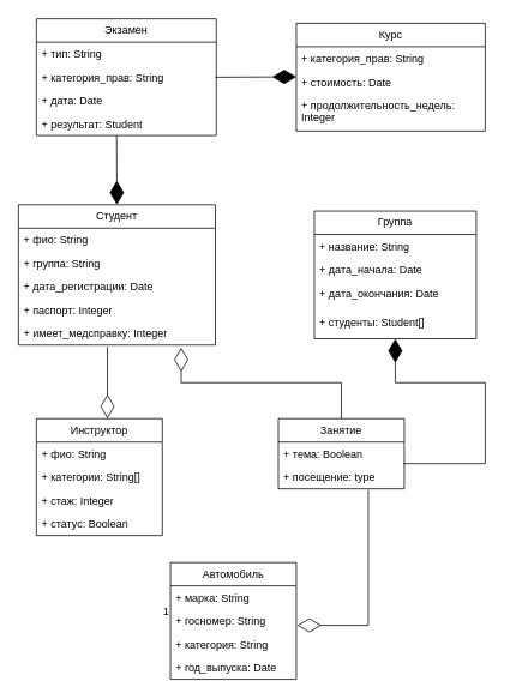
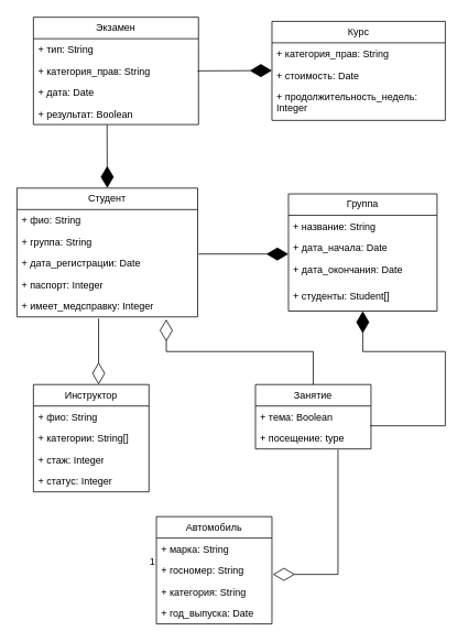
  <mxCell id="0" />
  <mxCell id="1" parent="0" />
  <mxCell id="2" value="Студент" style="swimlane;fontStyle=0;childLayout=stackLayout;horizontal=1;startSize=26;fillColor=none;horizontalStack=0;resizeParent=1;resizeParentMax=0;resizeLast=0;collapsible=1;marginBottom=0;whiteSpace=wrap;html=1;" vertex="1" parent="1"><mxGeometry x="20" y="227" width="219" height="156" as="geometry" /></mxCell>
  <mxCell id="3" value="+ фио: String" style="text;strokeColor=none;fillColor=none;align=left;verticalAlign=top;spacingLeft=4;spacingRight=4;overflow=hidden;rotatable=0;points=[[0,0.5],[1,0.5]];portConstraint=eastwest;whiteSpace=wrap;html=1;" vertex="1" parent="2"><mxGeometry y="26" width="219" height="26" as="geometry" /></mxCell>
  <mxCell id="4" value="+ группа: String" style="text;strokeColor=none;fillColor=none;align=left;verticalAlign=top;spacingLeft=4;spacingRight=4;overflow=hidden;rotatable=0;points=[[0,0.5],[1,0.5]];portConstraint=eastwest;whiteSpace=wrap;html=1;" vertex="1" parent="2"><mxGeometry y="52" width="219" height="26" as="geometry" /></mxCell>
  <mxCell id="5" value="+ дата_регистрации: Date" style="text;strokeColor=none;fillColor=none;align=left;verticalAlign=top;spacingLeft=4;spacingRight=4;overflow=hidden;rotatable=0;points=[[0,0.5],[1,0.5]];portConstraint=eastwest;whiteSpace=wrap;html=1;" vertex="1" parent="2"><mxGeometry y="78" width="219" height="26" as="geometry" /></mxCell>
  <mxCell id="6" value="+ паспорт: Integer" style="text;strokeColor=none;fillColor=none;align=left;verticalAlign=top;spacingLeft=4;spacingRight=4;overflow=hidden;rotatable=0;points=[[0,0.5],[1,0.5]];portConstraint=eastwest;whiteSpace=wrap;html=1;" vertex="1" parent="2"><mxGeometry y="104" width="219" height="26" as="geometry" /></mxCell>
  <mxCell id="7" value="+ имеет_медсправку: Integer" style="text;strokeColor=none;fillColor=none;align=left;verticalAlign=top;spacingLeft=4;spacingRight=4;overflow=hidden;rotatable=0;points=[[0,0.5],[1,0.5]];portConstraint=eastwest;whiteSpace=wrap;html=1;" vertex="1" parent="2"><mxGeometry y="130" width="219" height="26" as="geometry" /></mxCell>
  <mxCell id="8" value="Инструктор" style="swimlane;fontStyle=0;childLayout=stackLayout;horizontal=1;startSize=26;fillColor=none;horizontalStack=0;resizeParent=1;resizeParentMax=0;resizeLast=0;collapsible=1;marginBottom=0;whiteSpace=wrap;html=1;" vertex="1" parent="1"><mxGeometry x="40" y="465" width="140" height="130" as="geometry" /></mxCell>
  <mxCell id="9" value="+ фио: String" style="text;strokeColor=none;fillColor=none;align=left;verticalAlign=top;spacingLeft=4;spacingRight=4;overflow=hidden;rotatable=0;points=[[0,0.5],[1,0.5]];portConstraint=eastwest;whiteSpace=wrap;html=1;" vertex="1" parent="8"><mxGeometry y="26" width="140" height="26" as="geometry" /></mxCell>
  <mxCell id="10" value="+ категории: String[]" style="text;strokeColor=none;fillColor=none;align=left;verticalAlign=top;spacingLeft=4;spacingRight=4;overflow=hidden;rotatable=0;points=[[0,0.5],[1,0.5]];portConstraint=eastwest;whiteSpace=wrap;html=1;" vertex="1" parent="8"><mxGeometry y="52" width="140" height="26" as="geometry" /></mxCell>
  <mxCell id="11" value="+ стаж: Integer" style="text;strokeColor=none;fillColor=none;align=left;verticalAlign=top;spacingLeft=4;spacingRight=4;overflow=hidden;rotatable=0;points=[[0,0.5],[1,0.5]];portConstraint=eastwest;whiteSpace=wrap;html=1;" vertex="1" parent="8"><mxGeometry y="78" width="140" height="26" as="geometry" /></mxCell>
- <mxCell id="12" value="+ статус: Boolean" style="text;strokeColor=none;fillColor=none;align=left;verticalAlign=top;spacingLeft=4;spacingRight=4;overflow=hidden;rotatable=0;points=[[0,0.5],[1,0.5]];portConstraint=eastwest;whiteSpace=wrap;html=1;" vertex="1" parent="8"><mxGeometry y="104" width="140" height="26" as="geometry" /></mxCell>
+ <mxCell id="12" value="+ статус: Integer" style="text;strokeColor=none;fillColor=none;align=left;verticalAlign=top;spacingLeft=4;spacingRight=4;overflow=hidden;rotatable=0;points=[[0,0.5],[1,0.5]];portConstraint=eastwest;whiteSpace=wrap;html=1;" vertex="1" parent="8"><mxGeometry y="104" width="140" height="26" as="geometry" /></mxCell>
  <mxCell id="13" value="Автомобиль" style="swimlane;fontStyle=0;childLayout=stackLayout;horizontal=1;startSize=26;fillColor=none;horizontalStack=0;resizeParent=1;resizeParentMax=0;resizeLast=0;collapsible=1;marginBottom=0;whiteSpace=wrap;html=1;" vertex="1" parent="1"><mxGeometry x="189" y="625" width="140" height="130" as="geometry" /></mxCell>
  <mxCell id="14" value="+ марка: String" style="text;strokeColor=none;fillColor=none;align=left;verticalAlign=top;spacingLeft=4;spacingRight=4;overflow=hidden;rotatable=0;points=[[0,0.5],[1,0.5]];portConstraint=eastwest;whiteSpace=wrap;html=1;" vertex="1" parent="13"><mxGeometry y="26" width="140" height="26" as="geometry" /></mxCell>
  <mxCell id="15" value="+ госномер: String" style="text;strokeColor=none;fillColor=none;align=left;verticalAlign=top;spacingLeft=4;spacingRight=4;overflow=hidden;rotatable=0;points=[[0,0.5],[1,0.5]];portConstraint=eastwest;whiteSpace=wrap;html=1;" vertex="1" parent="13"><mxGeometry y="52" width="140" height="26" as="geometry" /></mxCell>
  <mxCell id="16" value="+ категория: String&lt;span style=&quot;caret-color: rgba(0, 0, 0, 0); color: rgba(0, 0, 0, 0); font-family: monospace; font-size: 0px; white-space: nowrap;&quot;&gt;%3CmxGraphModel%3E%3Croot%3E%3CmxCell%20id%3D%220%22%2F%3E%3CmxCell%20id%3D%221%22%20parent%3D%220%22%2F%3E%3CmxCell%20id%3D%222%22%20value%3D%22%2B%20%D1%81%D1%82%D0%B0%D0%B6%3A%20Integer%22%20style%3D%22text%3BstrokeColor%3Dnone%3BfillColor%3Dnone%3Balign%3Dleft%3BverticalAlign%3Dtop%3BspacingLeft%3D4%3BspacingRight%3D4%3Boverflow%3Dhidden%3Brotatable%3D0%3Bpoints%3D%5B%5B0%2C0.5%5D%2C%5B1%2C0.5%5D%5D%3BportConstraint%3Deastwest%3BwhiteSpace%3Dwrap%3Bhtml%3D1%3B%22%20vertex%3D%221%22%20parent%3D%221%22%3E%3CmxGeometry%20x%3D%22440%22%20y%3D%22164%22%20width%3D%22140%22%20height%3D%2226%22%20as%3D%22geometry%22%2F%3E%3C%2FmxCell%3E%3C%2Froot%3E%3C%2FmxGraphModel%3E&lt;/span&gt;" style="text;strokeColor=none;fillColor=none;align=left;verticalAlign=top;spacingLeft=4;spacingRight=4;overflow=hidden;rotatable=0;points=[[0,0.5],[1,0.5]];portConstraint=eastwest;whiteSpace=wrap;html=1;" vertex="1" parent="13"><mxGeometry y="78" width="140" height="26" as="geometry" /></mxCell>
  <mxCell id="17" value="+ год_выпуска: Date&lt;span style=&quot;caret-color: rgba(0, 0, 0, 0); color: rgba(0, 0, 0, 0); font-family: monospace; font-size: 0px; white-space: nowrap;&quot;&gt;%3CmxGraphModel%3E%3Croot%3E%3CmxCell%20id%3D%220%22%2F%3E%3CmxCell%20id%3D%221%22%20parent%3D%220%22%2F%3E%3CmxCell%20id%3D%222%22%20value%3D%22%2B%20%D1%81%D1%82%D0%B0%D0%B6%3A%20Integer%22%20style%3D%22text%3BstrokeColor%3Dnone%3BfillColor%3Dnone%3Balign%3Dleft%3BverticalAlign%3Dtop%3BspacingLeft%3D4%3BspacingRight%3D4%3Boverflow%3Dhidden%3Brotatable%3D0%3Bpoints%3D%5B%5B0%2C0.5%5D%2C%5B1%2C0.5%5D%5D%3BportConstraint%3Deastwest%3BwhiteSpace%3Dwrap%3Bhtml%3D1%3B%22%20vertex%3D%221%22%20parent%3D%221%22%3E%3CmxGeometry%20x%3D%22440%22%20y%3D%22164%22%20width%3D%22140%22%20height%3D%2226%22%20as%3D%22geometry%22%2F%3E%3C%2FmxCell%3E%3C%2Froot%3E%3C%2FmxGraphModel%3E&lt;/span&gt;" style="text;strokeColor=none;fillColor=none;align=left;verticalAlign=top;spacingLeft=4;spacingRight=4;overflow=hidden;rotatable=0;points=[[0,0.5],[1,0.5]];portConstraint=eastwest;whiteSpace=wrap;html=1;" vertex="1" parent="13"><mxGeometry y="104" width="140" height="26" as="geometry" /></mxCell>
  <mxCell id="18" value="Курс" style="swimlane;fontStyle=0;childLayout=stackLayout;horizontal=1;startSize=26;fillColor=none;horizontalStack=0;resizeParent=1;resizeParentMax=0;resizeLast=0;collapsible=1;marginBottom=0;whiteSpace=wrap;html=1;" vertex="1" parent="1"><mxGeometry x="329" y="25" width="210" height="120" as="geometry" /></mxCell>
  <mxCell id="19" value="+ категория_прав: String" style="text;strokeColor=none;fillColor=none;align=left;verticalAlign=top;spacingLeft=4;spacingRight=4;overflow=hidden;rotatable=0;points=[[0,0.5],[1,0.5]];portConstraint=eastwest;whiteSpace=wrap;html=1;" vertex="1" parent="18"><mxGeometry y="26" width="210" height="26" as="geometry" /></mxCell>
  <mxCell id="20" value="+ стоимость: Date" style="text;strokeColor=none;fillColor=none;align=left;verticalAlign=top;spacingLeft=4;spacingRight=4;overflow=hidden;rotatable=0;points=[[0,0.5],[1,0.5]];portConstraint=eastwest;whiteSpace=wrap;html=1;" vertex="1" parent="18"><mxGeometry y="52" width="210" height="26" as="geometry" /></mxCell>
  <mxCell id="21" value="+ продолжительность_недель: Integer" style="text;strokeColor=none;fillColor=none;align=left;verticalAlign=top;spacingLeft=4;spacingRight=4;overflow=hidden;rotatable=0;points=[[0,0.5],[1,0.5]];portConstraint=eastwest;whiteSpace=wrap;html=1;" vertex="1" parent="18"><mxGeometry y="78" width="210" height="42" as="geometry" /></mxCell>
  <mxCell id="22" value="Группа" style="swimlane;fontStyle=0;childLayout=stackLayout;horizontal=1;startSize=26;fillColor=none;horizontalStack=0;resizeParent=1;resizeParentMax=0;resizeLast=0;collapsible=1;marginBottom=0;whiteSpace=wrap;html=1;" vertex="1" parent="1"><mxGeometry x="349" y="234" width="180" height="142" as="geometry" /></mxCell>
  <mxCell id="23" value="+ название: String" style="text;strokeColor=none;fillColor=none;align=left;verticalAlign=top;spacingLeft=4;spacingRight=4;overflow=hidden;rotatable=0;points=[[0,0.5],[1,0.5]];portConstraint=eastwest;whiteSpace=wrap;html=1;" vertex="1" parent="22"><mxGeometry y="26" width="180" height="26" as="geometry" /></mxCell>
  <mxCell id="24" value="+ дата_начала: Date" style="text;strokeColor=none;fillColor=none;align=left;verticalAlign=top;spacingLeft=4;spacingRight=4;overflow=hidden;rotatable=0;points=[[0,0.5],[1,0.5]];portConstraint=eastwest;whiteSpace=wrap;html=1;" vertex="1" parent="22"><mxGeometry y="52" width="180" height="26" as="geometry" /></mxCell>
  <mxCell id="25" value="+ дата_окончания: Date" style="text;strokeColor=none;fillColor=none;align=left;verticalAlign=top;spacingLeft=4;spacingRight=4;overflow=hidden;rotatable=0;points=[[0,0.5],[1,0.5]];portConstraint=eastwest;whiteSpace=wrap;html=1;" vertex="1" parent="22"><mxGeometry y="78" width="180" height="32" as="geometry" /></mxCell>
  <mxCell id="26" value="+ студенты: Student[]" style="text;strokeColor=none;fillColor=none;align=left;verticalAlign=top;spacingLeft=4;spacingRight=4;overflow=hidden;rotatable=0;points=[[0,0.5],[1,0.5]];portConstraint=eastwest;whiteSpace=wrap;html=1;" vertex="1" parent="22"><mxGeometry y="110" width="180" height="32" as="geometry" /></mxCell>
  <mxCell id="27" value="Занятие" style="swimlane;fontStyle=0;childLayout=stackLayout;horizontal=1;startSize=26;fillColor=none;horizontalStack=0;resizeParent=1;resizeParentMax=0;resizeLast=0;collapsible=1;marginBottom=0;whiteSpace=wrap;html=1;" vertex="1" parent="1"><mxGeometry x="309" y="465" width="140" height="78" as="geometry" /></mxCell>
  <mxCell id="28" value="+ тема: Boolean" style="text;strokeColor=none;fillColor=none;align=left;verticalAlign=top;spacingLeft=4;spacingRight=4;overflow=hidden;rotatable=0;points=[[0,0.5],[1,0.5]];portConstraint=eastwest;whiteSpace=wrap;html=1;" vertex="1" parent="27"><mxGeometry y="26" width="140" height="26" as="geometry" /></mxCell>
  <mxCell id="29" value="+ посещение: type" style="text;strokeColor=none;fillColor=none;align=left;verticalAlign=top;spacingLeft=4;spacingRight=4;overflow=hidden;rotatable=0;points=[[0,0.5],[1,0.5]];portConstraint=eastwest;whiteSpace=wrap;html=1;" vertex="1" parent="27"><mxGeometry y="52" width="140" height="26" as="geometry" /></mxCell>
  <mxCell id="30" value="Экзамен" style="swimlane;fontStyle=0;childLayout=stackLayout;horizontal=1;startSize=26;fillColor=none;horizontalStack=0;resizeParent=1;resizeParentMax=0;resizeLast=0;collapsible=1;marginBottom=0;whiteSpace=wrap;html=1;" vertex="1" parent="1"><mxGeometry x="40" y="20" width="200" height="130" as="geometry" /></mxCell>
  <mxCell id="31" value="+ тип: String" style="text;strokeColor=none;fillColor=none;align=left;verticalAlign=top;spacingLeft=4;spacingRight=4;overflow=hidden;rotatable=0;points=[[0,0.5],[1,0.5]];portConstraint=eastwest;whiteSpace=wrap;html=1;" vertex="1" parent="30"><mxGeometry y="26" width="200" height="26" as="geometry" /></mxCell>
  <mxCell id="32" value="+ категория_прав: String" style="text;strokeColor=none;fillColor=none;align=left;verticalAlign=top;spacingLeft=4;spacingRight=4;overflow=hidden;rotatable=0;points=[[0,0.5],[1,0.5]];portConstraint=eastwest;whiteSpace=wrap;html=1;" vertex="1" parent="30"><mxGeometry y="52" width="200" height="26" as="geometry" /></mxCell>
  <mxCell id="33" value="+ дата: Date" style="text;strokeColor=none;fillColor=none;align=left;verticalAlign=top;spacingLeft=4;spacingRight=4;overflow=hidden;rotatable=0;points=[[0,0.5],[1,0.5]];portConstraint=eastwest;whiteSpace=wrap;html=1;" vertex="1" parent="30"><mxGeometry y="78" width="200" height="26" as="geometry" /></mxCell>
- <mxCell id="34" value="+ результат: Student" style="text;strokeColor=none;fillColor=none;align=left;verticalAlign=top;spacingLeft=4;spacingRight=4;overflow=hidden;rotatable=0;points=[[0,0.5],[1,0.5]];portConstraint=eastwest;whiteSpace=wrap;html=1;" vertex="1" parent="30"><mxGeometry y="104" width="200" height="26" as="geometry" /></mxCell>
+ <mxCell id="34" value="+ результат: Boolean" style="text;strokeColor=none;fillColor=none;align=left;verticalAlign=top;spacingLeft=4;spacingRight=4;overflow=hidden;rotatable=0;points=[[0,0.5],[1,0.5]];portConstraint=eastwest;whiteSpace=wrap;html=1;" vertex="1" parent="30"><mxGeometry y="104" width="200" height="26" as="geometry" /></mxCell>
+ <mxCell id="35" value="" style="endArrow=diamondThin;endFill=1;endSize=24;html=1;rounded=0;exitX=1.005;exitY=0.071;exitDx=0;exitDy=0;exitPerimeter=0;entryX=0;entryY=0.802;entryDx=0;entryDy=0;entryPerimeter=0;" edge="1" parent="1" source="5" target="24"><mxGeometry width="160" relative="1" as="geometry"><mxPoint x="179" y="434.17" as="sourcePoint" /><mxPoint x="289" y="275" as="targetPoint" /></mxGeometry></mxCell>
  <mxCell id="36" value="" style="endArrow=diamondThin;endFill=1;endSize=24;html=1;rounded=0;" edge="1" parent="1"><mxGeometry width="160" relative="1" as="geometry"><mxPoint x="239" y="85" as="sourcePoint" /><mxPoint x="329" y="84.58" as="targetPoint" /></mxGeometry></mxCell>
  <mxCell id="37" value="" style="endArrow=diamondThin;endFill=0;endSize=24;html=1;rounded=0;" edge="1" parent="1"><mxGeometry width="160" relative="1" as="geometry"><mxPoint x="119" y="385" as="sourcePoint" /><mxPoint x="119" y="465" as="targetPoint" /></mxGeometry></mxCell>
  <mxCell id="38" value="" style="endArrow=diamondThin;endFill=0;endSize=24;html=1;rounded=0;" edge="1" parent="1"><mxGeometry width="160" relative="1" as="geometry"><mxPoint x="409" y="544" as="sourcePoint" /><mxPoint x="330" y="695" as="targetPoint" /><Array as="points"><mxPoint x="409" y="695" /></Array></mxGeometry></mxCell>
  <mxCell id="39" value="1" style="text;html=1;align=center;verticalAlign=middle;resizable=0;points=[];autosize=1;strokeColor=none;fillColor=none;" vertex="1" parent="1"><mxGeometry x="169" y="665" width="30" height="30" as="geometry" /></mxCell>
  <mxCell id="40" value="" style="endArrow=diamondThin;endFill=1;endSize=24;html=1;rounded=0;entryX=0.5;entryY=1;entryDx=0;entryDy=0;" edge="1" parent="1" target="22"><mxGeometry width="160" relative="1" as="geometry"><mxPoint x="448" y="515" as="sourcePoint" /><mxPoint x="429" y="445" as="targetPoint" /><Array as="points"><mxPoint x="539" y="515" /><mxPoint x="539" y="425" /><mxPoint x="439" y="425" /></Array></mxGeometry></mxCell>
  <mxCell id="41" value="" style="endArrow=diamondThin;endFill=0;endSize=24;html=1;rounded=0;entryX=0.826;entryY=1.115;entryDx=0;entryDy=0;entryPerimeter=0;exitX=0.5;exitY=0;exitDx=0;exitDy=0;" edge="1" parent="1" source="27" target="7"><mxGeometry width="160" relative="1" as="geometry"><mxPoint x="199" y="425" as="sourcePoint" /><mxPoint x="359" y="425" as="targetPoint" /><Array as="points"><mxPoint x="379" y="425" /><mxPoint x="201" y="425" /></Array></mxGeometry></mxCell>
  <mxCell id="42" value="" style="endArrow=diamondThin;endFill=1;endSize=24;html=1;rounded=0;entryX=0.5;entryY=0;entryDx=0;entryDy=0;exitX=0.446;exitY=1.005;exitDx=0;exitDy=0;exitPerimeter=0;" edge="1" parent="1" source="34" target="2"><mxGeometry width="160" relative="1" as="geometry"><mxPoint x="49.5" y="185" as="sourcePoint" /><mxPoint x="209.5" y="185" as="targetPoint" /></mxGeometry></mxCell>
